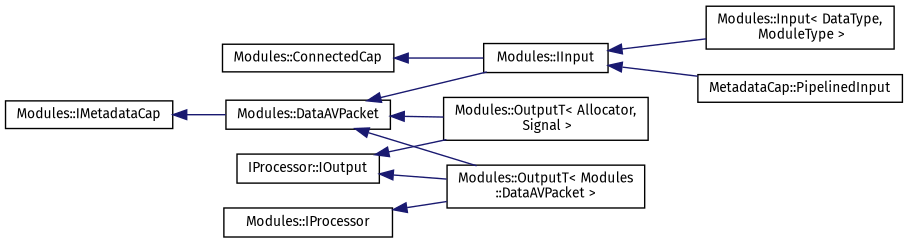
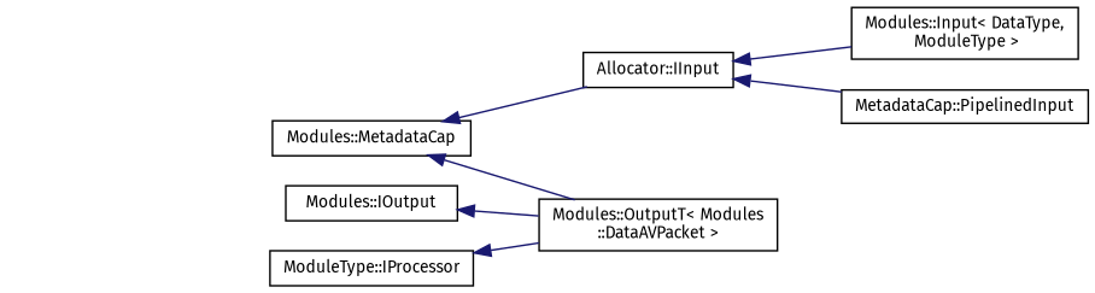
  digraph {
    fontname="Fira Sans"
    rankdir=LR
    node [color=black fillcolor=white fontname="Fira Sans" fontsize=10 shape=record style=filled]
    edge [color=midnightblue dir=back fontname="Fira Sans" fontsize=10 labelfontname=Helvetica labelfontsize=10 style=solid]
-   n1 [height=0.2 label="Modules::ConnectedCap" width=0.4]
-   n2 [height=0.2 label="Modules::IInput" width=0.4]
+   n2 [height=0.2 label="Allocator::IInput" width=0.4]
    n3 [height=0.2 label="Modules::Input\< DataType,\l ModuleType \>" width=0.4]
    n4 [height=0.2 label="MetadataCap::PipelinedInput" width=0.4]
-   n5 [height=0.2 label="Modules::IMetadataCap" width=0.4]
-   n6 [height=0.2 label="Modules::DataAVPacket" width=0.4]
-   n7 [height=0.2 label="Modules::OutputT\< Allocator,\l Signal \>" width=0.4]
+   n6 [height=0.2 label="Modules::MetadataCap" width=0.4]
    n8 [height=0.2 label="Modules::OutputT\< Modules\l::DataAVPacket \>" width=0.4]
-   n9 [height=0.2 label="IProcessor::IOutput" width=0.4]
-   n10 [height=0.2 label="Modules::IProcessor" width=0.4]
-   n1 -> n2
+   n9 [height=0.2 label="Modules::IOutput" width=0.4]
+   n10 [height=0.2 label="ModuleType::IProcessor" width=0.4]
    n2 -> n3
    n2 -> n4
-   n5 -> n6
    n6 -> n2
-   n6 -> n7
    n6 -> n8
-   n9 -> n7
    n9 -> n8
    n10 -> n8
  }
